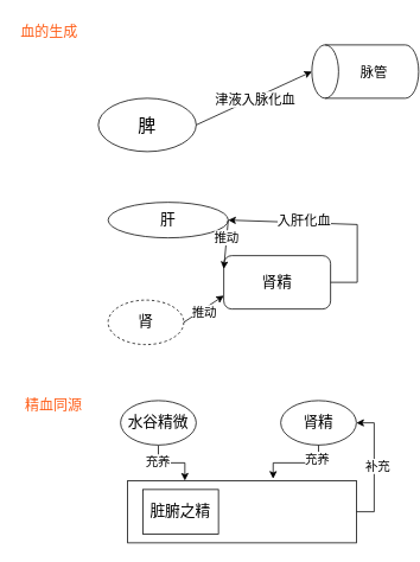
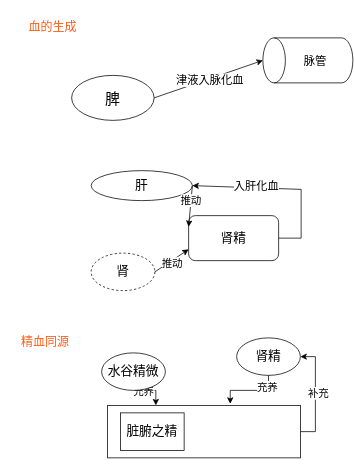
  <mxCell id="0" />
  <mxCell id="1" parent="0" />
  <mxCell id="2" style="edgeStyle=orthogonalEdgeStyle;rounded=0;orthogonalLoop=1;jettySize=auto;html=1;exitX=1;exitY=0.5;exitDx=0;exitDy=0;entryX=1;entryY=0.5;entryDx=0;entryDy=0;" edge="1" parent="1" source="4" target="19"><mxGeometry relative="1" as="geometry" /></mxCell>
  <mxCell id="3" value="&lt;font style=&quot;font-size: 14px;&quot;&gt;补充&lt;/font&gt;" style="edgeLabel;html=1;align=center;verticalAlign=middle;resizable=0;points=[];" vertex="1" connectable="0" parent="2"><mxGeometry x="0.026" y="-3" relative="1" as="geometry"><mxPoint as="offset" /></mxGeometry></mxCell>
  <mxCell id="4" value="" style="rounded=0;whiteSpace=wrap;html=1;" vertex="1" parent="1"><mxGeometry x="143" y="540" width="257" height="70" as="geometry" /></mxCell>
  <mxCell id="5" value="肾精" style="rounded=1;whiteSpace=wrap;html=1;fontSize=17;" vertex="1" parent="1"><mxGeometry x="251" y="287" width="120" height="60" as="geometry" /></mxCell>
- <mxCell id="6" value="脾" style="ellipse;whiteSpace=wrap;html=1;fontSize=20;" vertex="1" parent="1"><mxGeometry x="110" y="110" width="110" height="60" as="geometry" /></mxCell>
+ <mxCell id="6" value="脾" style="ellipse;whiteSpace=wrap;html=1;fontSize=20;" vertex="1" parent="1"><mxGeometry x="95" y="100" width="110" height="60" as="geometry" /></mxCell>
  <mxCell id="7" value="" style="shape=cylinder3;whiteSpace=wrap;html=1;boundedLbl=1;backgroundOutline=1;size=15;rotation=-90;" vertex="1" parent="1"><mxGeometry x="380" y="20" width="60" height="120" as="geometry" /></mxCell>
  <mxCell id="8" value="" style="endArrow=classic;html=1;rounded=0;exitX=1;exitY=0.5;exitDx=0;exitDy=0;entryX=0.5;entryY=0;entryDx=0;entryDy=0;entryPerimeter=0;" edge="1" parent="1" source="6" target="7"><mxGeometry width="50" height="50" relative="1" as="geometry"><mxPoint x="250" y="150" as="sourcePoint" /><mxPoint x="300" y="100" as="targetPoint" /></mxGeometry></mxCell>
  <mxCell id="9" value="津液入脉化血" style="edgeLabel;html=1;align=center;verticalAlign=middle;resizable=0;points=[];fontSize=15;" vertex="1" connectable="0" parent="8"><mxGeometry x="0.009" y="-1" relative="1" as="geometry"><mxPoint as="offset" /></mxGeometry></mxCell>
  <mxCell id="10" value="脉管" style="text;html=1;strokeColor=none;fillColor=none;align=center;verticalAlign=middle;whiteSpace=wrap;rounded=0;fontSize=15;" vertex="1" parent="1"><mxGeometry x="390" y="65" width="60" height="30" as="geometry" /></mxCell>
  <mxCell id="11" value="肝" style="ellipse;whiteSpace=wrap;html=1;fontSize=17;" vertex="1" parent="1"><mxGeometry x="121" y="227" width="135" height="40" as="geometry" /></mxCell>
  <mxCell id="12" value="肾" style="ellipse;whiteSpace=wrap;html=1;fontSize=17;dashed=1;" vertex="1" parent="1"><mxGeometry x="121" y="337" width="85" height="50" as="geometry" /></mxCell>
  <mxCell id="13" value="" style="endArrow=classic;html=1;rounded=0;entryX=0;entryY=0.75;entryDx=0;entryDy=0;exitX=1;exitY=0.5;exitDx=0;exitDy=0;" edge="1" parent="1" source="12" target="5"><mxGeometry width="50" height="50" relative="1" as="geometry"><mxPoint x="201" y="367" as="sourcePoint" /><mxPoint x="251" y="317" as="targetPoint" /></mxGeometry></mxCell>
  <mxCell id="14" value="推动" style="edgeLabel;html=1;align=center;verticalAlign=middle;resizable=0;points=[];fontSize=14;" vertex="1" connectable="0" parent="13"><mxGeometry x="-0.069" y="-3" relative="1" as="geometry"><mxPoint as="offset" /></mxGeometry></mxCell>
  <mxCell id="15" value="" style="endArrow=classic;html=1;rounded=0;entryX=0;entryY=0.25;entryDx=0;entryDy=0;exitX=1;exitY=0.5;exitDx=0;exitDy=0;" edge="1" parent="1" source="11" target="5"><mxGeometry width="50" height="50" relative="1" as="geometry"><mxPoint x="201" y="247" as="sourcePoint" /><mxPoint x="251" y="207" as="targetPoint" /></mxGeometry></mxCell>
  <mxCell id="16" value="&lt;font style=&quot;font-size: 14px;&quot;&gt;推动&lt;/font&gt;" style="edgeLabel;html=1;align=center;verticalAlign=middle;resizable=0;points=[];" vertex="1" connectable="0" parent="15"><mxGeometry x="-0.266" y="-1" relative="1" as="geometry"><mxPoint as="offset" /></mxGeometry></mxCell>
  <mxCell id="17" value="" style="endArrow=classic;html=1;rounded=0;entryX=1;entryY=0.5;entryDx=0;entryDy=0;" edge="1" parent="1" target="11"><mxGeometry width="50" height="50" relative="1" as="geometry"><mxPoint x="371" y="317" as="sourcePoint" /><mxPoint x="421" y="267" as="targetPoint" /><Array as="points"><mxPoint x="401" y="317" /><mxPoint x="401" y="252" /></Array></mxGeometry></mxCell>
  <mxCell id="18" value="&lt;font style=&quot;font-size: 15px;&quot;&gt;入肝化血&lt;/font&gt;" style="edgeLabel;html=1;align=center;verticalAlign=middle;resizable=0;points=[];" vertex="1" connectable="0" parent="17"><mxGeometry x="0.298" y="-3" relative="1" as="geometry"><mxPoint as="offset" /></mxGeometry></mxCell>
  <mxCell id="19" value="肾精" style="ellipse;whiteSpace=wrap;html=1;fontSize=17;" vertex="1" parent="1"><mxGeometry x="315" y="450" width="85" height="50" as="geometry" /></mxCell>
  <mxCell id="20" style="edgeStyle=orthogonalEdgeStyle;rounded=0;orthogonalLoop=1;jettySize=auto;html=1;exitX=0.5;exitY=1;exitDx=0;exitDy=0;entryX=0.25;entryY=0;entryDx=0;entryDy=0;" edge="1" parent="1" source="22" target="4"><mxGeometry relative="1" as="geometry" /></mxCell>
  <mxCell id="21" value="充养" style="edgeLabel;html=1;align=center;verticalAlign=middle;resizable=0;points=[];fontSize=14;" vertex="1" connectable="0" parent="20"><mxGeometry x="-0.478" y="-1" relative="1" as="geometry"><mxPoint as="offset" /></mxGeometry></mxCell>
- <mxCell id="22" value="水谷精微" style="ellipse;whiteSpace=wrap;html=1;fontSize=17;" vertex="1" parent="1"><mxGeometry x="135" y="450" width="85" height="50" as="geometry" /></mxCell>
+ <mxCell id="22" value="水谷精微" style="ellipse;whiteSpace=wrap;html=1;fontSize=17;" vertex="1" parent="1"><mxGeometry x="135" y="470" width="85" height="50" as="geometry" /></mxCell>
  <mxCell id="23" value="脏腑之精" style="whiteSpace=wrap;html=1;fontSize=17;rounded=0;" vertex="1" parent="1"><mxGeometry x="160" y="550" width="85" height="50" as="geometry" /></mxCell>
  <mxCell id="24" style="edgeStyle=orthogonalEdgeStyle;rounded=0;orthogonalLoop=1;jettySize=auto;html=1;exitX=0.5;exitY=1;exitDx=0;exitDy=0;entryX=0.636;entryY=-0.031;entryDx=0;entryDy=0;entryPerimeter=0;" edge="1" parent="1" source="19" target="4"><mxGeometry relative="1" as="geometry" /></mxCell>
  <mxCell id="25" value="充养" style="edgeLabel;html=1;align=center;verticalAlign=middle;resizable=0;points=[];fontSize=14;" vertex="1" connectable="0" parent="24"><mxGeometry x="-0.658" y="-2" relative="1" as="geometry"><mxPoint as="offset" /></mxGeometry></mxCell>
  <mxCell id="26" value="精血同源" style="text;html=1;strokeColor=none;fillColor=none;align=center;verticalAlign=middle;whiteSpace=wrap;rounded=0;fontSize=16;fontColor=#FF5D17;" vertex="1" parent="1"><mxGeometry x="20" y="440" width="80" height="30" as="geometry" /></mxCell>
- <mxCell id="27" value="血的生成" style="text;html=1;strokeColor=none;fillColor=none;align=center;verticalAlign=middle;whiteSpace=wrap;rounded=0;fontSize=16;fontColor=#FF5D17;" vertex="1" parent="1"><mxGeometry x="15" y="20" width="80" height="30" as="geometry" /></mxCell>
+ <mxCell id="27" value="血的生成" style="text;html=1;strokeColor=none;fillColor=none;align=center;verticalAlign=middle;whiteSpace=wrap;rounded=0;fontSize=16;fontColor=#FF5D17;" vertex="1" parent="1"><mxGeometry x="30" y="20" width="80" height="30" as="geometry" /></mxCell>
